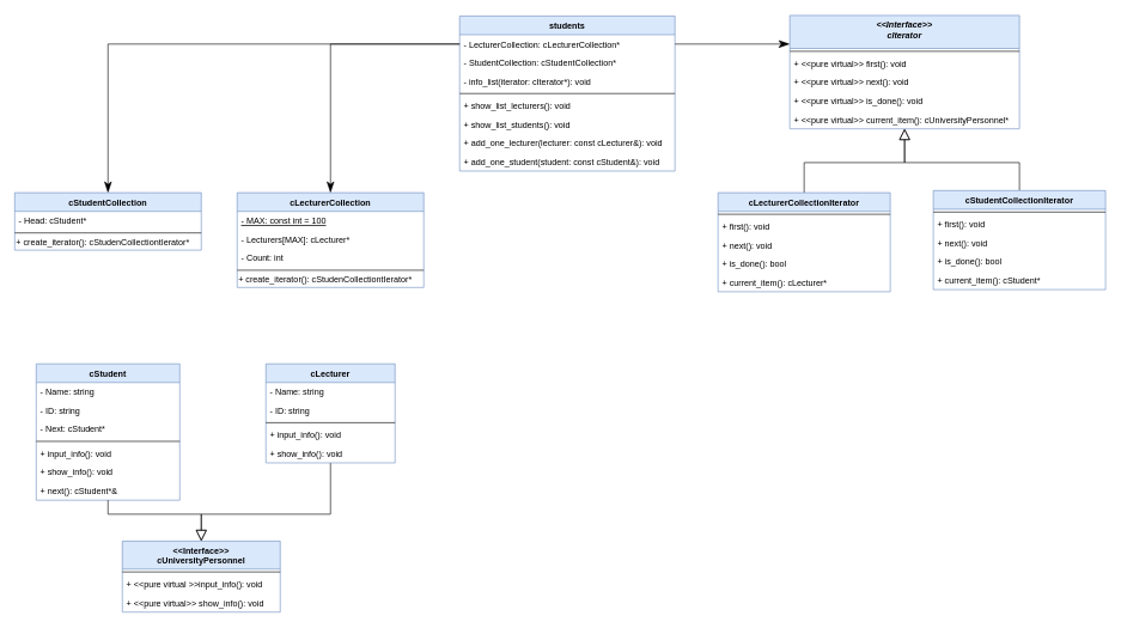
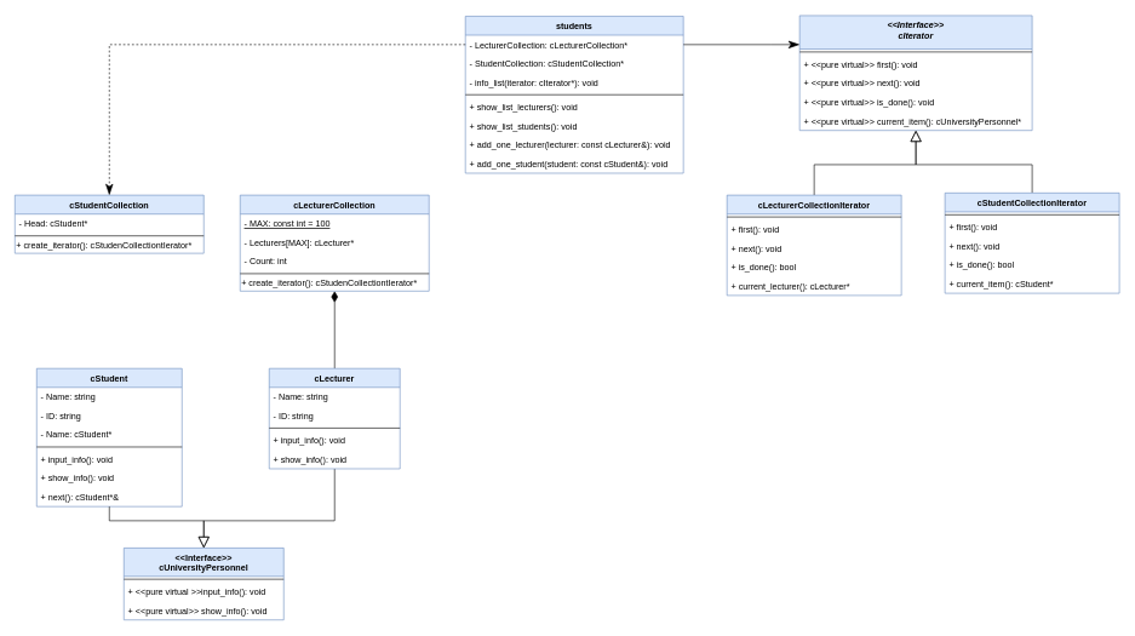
  <mxCell id="0" />
  <mxCell id="1" parent="0" />
+ <mxCell id="2" style="edgeStyle=orthogonalEdgeStyle;rounded=0;orthogonalLoop=1;jettySize=auto;html=1;endArrow=diamondThin;endFill=1;endSize=13;" edge="1" parent="1" source="4" target="10"><mxGeometry relative="1" as="geometry" /></mxCell>
  <mxCell id="3" style="edgeStyle=orthogonalEdgeStyle;rounded=0;orthogonalLoop=1;jettySize=auto;html=1;endArrow=block;endFill=0;endSize=13;entryX=0.5;entryY=0;entryDx=0;entryDy=0;" edge="1" parent="1" source="4" target="37"><mxGeometry relative="1" as="geometry"><Array as="points"><mxPoint x="460" y="716" /><mxPoint x="280" y="716" /></Array></mxGeometry></mxCell>
  <mxCell id="4" value="cLecturer" style="swimlane;fontStyle=1;align=center;verticalAlign=top;childLayout=stackLayout;horizontal=1;startSize=26;horizontalStack=0;resizeParent=1;resizeParentMax=0;resizeLast=0;collapsible=1;marginBottom=0;fillColor=#dae8fc;strokeColor=#6c8ebf;" parent="1" vertex="1"><mxGeometry x="370" y="506.5" width="180" height="138" as="geometry" /></mxCell>
  <mxCell id="5" value="- Name: string" style="text;strokeColor=none;fillColor=none;align=left;verticalAlign=top;spacingLeft=4;spacingRight=4;overflow=hidden;rotatable=0;points=[[0,0.5],[1,0.5]];portConstraint=eastwest;" parent="4" vertex="1"><mxGeometry y="26" width="180" height="26" as="geometry" /></mxCell>
  <mxCell id="6" value="- ID: string" style="text;strokeColor=none;fillColor=none;align=left;verticalAlign=top;spacingLeft=4;spacingRight=4;overflow=hidden;rotatable=0;points=[[0,0.5],[1,0.5]];portConstraint=eastwest;" parent="4" vertex="1"><mxGeometry y="52" width="180" height="26" as="geometry" /></mxCell>
  <mxCell id="7" value="" style="line;strokeWidth=1;fillColor=none;align=left;verticalAlign=middle;spacingTop=-1;spacingLeft=3;spacingRight=3;rotatable=0;labelPosition=right;points=[];portConstraint=eastwest;" parent="4" vertex="1"><mxGeometry y="78" width="180" height="8" as="geometry" /></mxCell>
  <mxCell id="8" value="+ input_info(): void" style="text;strokeColor=none;fillColor=none;align=left;verticalAlign=top;spacingLeft=4;spacingRight=4;overflow=hidden;rotatable=0;points=[[0,0.5],[1,0.5]];portConstraint=eastwest;" parent="4" vertex="1"><mxGeometry y="86" width="180" height="26" as="geometry" /></mxCell>
  <mxCell id="9" value="+ show_info(): void" style="text;strokeColor=none;fillColor=none;align=left;verticalAlign=top;spacingLeft=4;spacingRight=4;overflow=hidden;rotatable=0;points=[[0,0.5],[1,0.5]];portConstraint=eastwest;" parent="4" vertex="1"><mxGeometry y="112" width="180" height="26" as="geometry" /></mxCell>
  <mxCell id="10" value="cLecturerCollection" style="swimlane;fontStyle=1;align=center;verticalAlign=top;childLayout=stackLayout;horizontal=1;startSize=26;horizontalStack=0;resizeParent=1;resizeParentMax=0;resizeLast=0;collapsible=1;marginBottom=0;fillColor=#dae8fc;strokeColor=#6c8ebf;" parent="1" vertex="1"><mxGeometry x="330" y="268" width="260" height="132" as="geometry" /></mxCell>
  <mxCell id="11" value="- MAX: const int = 100" style="text;strokeColor=none;fillColor=none;align=left;verticalAlign=top;spacingLeft=4;spacingRight=4;overflow=hidden;rotatable=0;points=[[0,0.5],[1,0.5]];portConstraint=eastwest;fontStyle=4" parent="10" vertex="1"><mxGeometry y="26" width="260" height="26" as="geometry" /></mxCell>
  <mxCell id="12" value="- Lecturers[MAX]: cLecturer*" style="text;strokeColor=none;fillColor=none;align=left;verticalAlign=top;spacingLeft=4;spacingRight=4;overflow=hidden;rotatable=0;points=[[0,0.5],[1,0.5]];portConstraint=eastwest;" parent="10" vertex="1"><mxGeometry y="52" width="260" height="26" as="geometry" /></mxCell>
  <mxCell id="13" value="- Count: int" style="text;strokeColor=none;fillColor=none;align=left;verticalAlign=top;spacingLeft=4;spacingRight=4;overflow=hidden;rotatable=0;points=[[0,0.5],[1,0.5]];portConstraint=eastwest;" parent="10" vertex="1"><mxGeometry y="78" width="260" height="26" as="geometry" /></mxCell>
  <mxCell id="14" value="" style="line;strokeWidth=1;fillColor=none;align=left;verticalAlign=middle;spacingTop=-1;spacingLeft=3;spacingRight=3;rotatable=0;labelPosition=right;points=[];portConstraint=eastwest;" parent="10" vertex="1"><mxGeometry y="104" width="260" height="8" as="geometry" /></mxCell>
  <mxCell id="15" value="+ create_iterator(): cStudenCollectiontIerator*" style="text;html=1;resizable=0;points=[];autosize=1;align=left;verticalAlign=top;spacingTop=-4;" parent="10" vertex="1"><mxGeometry y="112" width="260" height="20" as="geometry" /></mxCell>
  <mxCell id="16" value="cStudent" style="swimlane;fontStyle=1;align=center;verticalAlign=top;childLayout=stackLayout;horizontal=1;startSize=26;horizontalStack=0;resizeParent=1;resizeParentMax=0;resizeLast=0;collapsible=1;marginBottom=0;fillColor=#dae8fc;strokeColor=#6c8ebf;" parent="1" vertex="1"><mxGeometry x="50" y="506.5" width="200" height="190" as="geometry" /></mxCell>
  <mxCell id="17" value="- Name: string" style="text;strokeColor=none;fillColor=none;align=left;verticalAlign=top;spacingLeft=4;spacingRight=4;overflow=hidden;rotatable=0;points=[[0,0.5],[1,0.5]];portConstraint=eastwest;" parent="16" vertex="1"><mxGeometry y="26" width="200" height="26" as="geometry" /></mxCell>
  <mxCell id="18" value="- ID: string" style="text;strokeColor=none;fillColor=none;align=left;verticalAlign=top;spacingLeft=4;spacingRight=4;overflow=hidden;rotatable=0;points=[[0,0.5],[1,0.5]];portConstraint=eastwest;" parent="16" vertex="1"><mxGeometry y="52" width="200" height="26" as="geometry" /></mxCell>
- <mxCell id="19" value="- Next: cStudent*" style="text;strokeColor=none;fillColor=none;align=left;verticalAlign=top;spacingLeft=4;spacingRight=4;overflow=hidden;rotatable=0;points=[[0,0.5],[1,0.5]];portConstraint=eastwest;" parent="16" vertex="1"><mxGeometry y="78" width="200" height="26" as="geometry" /></mxCell>
+ <mxCell id="19" value="- Name: cStudent*" style="text;strokeColor=none;fillColor=none;align=left;verticalAlign=top;spacingLeft=4;spacingRight=4;overflow=hidden;rotatable=0;points=[[0,0.5],[1,0.5]];portConstraint=eastwest;" parent="16" vertex="1"><mxGeometry y="78" width="200" height="26" as="geometry" /></mxCell>
  <mxCell id="20" value="" style="line;strokeWidth=1;fillColor=none;align=left;verticalAlign=middle;spacingTop=-1;spacingLeft=3;spacingRight=3;rotatable=0;labelPosition=right;points=[];portConstraint=eastwest;" parent="16" vertex="1"><mxGeometry y="104" width="200" height="8" as="geometry" /></mxCell>
  <mxCell id="21" value="+ input_info(): void" style="text;strokeColor=none;fillColor=none;align=left;verticalAlign=top;spacingLeft=4;spacingRight=4;overflow=hidden;rotatable=0;points=[[0,0.5],[1,0.5]];portConstraint=eastwest;" parent="16" vertex="1"><mxGeometry y="112" width="200" height="26" as="geometry" /></mxCell>
  <mxCell id="22" value="+ show_info(): void" style="text;strokeColor=none;fillColor=none;align=left;verticalAlign=top;spacingLeft=4;spacingRight=4;overflow=hidden;rotatable=0;points=[[0,0.5],[1,0.5]];portConstraint=eastwest;" parent="16" vertex="1"><mxGeometry y="138" width="200" height="26" as="geometry" /></mxCell>
  <mxCell id="23" value="+ next(): cStudent*&amp;" style="text;strokeColor=none;fillColor=none;align=left;verticalAlign=top;spacingLeft=4;spacingRight=4;overflow=hidden;rotatable=0;points=[[0,0.5],[1,0.5]];portConstraint=eastwest;" parent="16" vertex="1"><mxGeometry y="164" width="200" height="26" as="geometry" /></mxCell>
  <mxCell id="24" value="cStudentCollection" style="swimlane;fontStyle=1;align=center;verticalAlign=top;childLayout=stackLayout;horizontal=1;startSize=26;horizontalStack=0;resizeParent=1;resizeParentMax=0;resizeLast=0;collapsible=1;marginBottom=0;fillColor=#dae8fc;strokeColor=#6c8ebf;" parent="1" vertex="1"><mxGeometry x="20" y="268" width="260" height="80" as="geometry" /></mxCell>
  <mxCell id="25" value="- Head: cStudent*" style="text;strokeColor=none;fillColor=none;align=left;verticalAlign=top;spacingLeft=4;spacingRight=4;overflow=hidden;rotatable=0;points=[[0,0.5],[1,0.5]];portConstraint=eastwest;" parent="24" vertex="1"><mxGeometry y="26" width="260" height="26" as="geometry" /></mxCell>
  <mxCell id="26" value="" style="line;strokeWidth=1;fillColor=none;align=left;verticalAlign=middle;spacingTop=-1;spacingLeft=3;spacingRight=3;rotatable=0;labelPosition=right;points=[];portConstraint=eastwest;" parent="24" vertex="1"><mxGeometry y="52" width="260" height="8" as="geometry" /></mxCell>
  <mxCell id="27" value="+ create_iterator(): cStudenCollectiontIerator*" style="text;html=1;resizable=0;points=[];autosize=1;align=left;verticalAlign=top;spacingTop=-4;" parent="24" vertex="1"><mxGeometry y="60" width="260" height="20" as="geometry" /></mxCell>
  <mxCell id="28" value="students" style="swimlane;fontStyle=1;align=center;verticalAlign=top;childLayout=stackLayout;horizontal=1;startSize=26;horizontalStack=0;resizeParent=1;resizeParentMax=0;resizeLast=0;collapsible=1;marginBottom=0;fillColor=#dae8fc;strokeColor=#6c8ebf;" parent="1" vertex="1"><mxGeometry x="640" y="21.786" width="300" height="216" as="geometry" /></mxCell>
  <mxCell id="29" value="- LecturerCollection: cLecturerCollection*" style="text;strokeColor=none;fillColor=none;align=left;verticalAlign=top;spacingLeft=4;spacingRight=4;overflow=hidden;rotatable=0;points=[[0,0.5],[1,0.5]];portConstraint=eastwest;" parent="28" vertex="1"><mxGeometry y="26" width="300" height="26" as="geometry" /></mxCell>
  <mxCell id="30" value="- StudentCollection: cStudentCollection*" style="text;strokeColor=none;fillColor=none;align=left;verticalAlign=top;spacingLeft=4;spacingRight=4;overflow=hidden;rotatable=0;points=[[0,0.5],[1,0.5]];portConstraint=eastwest;" parent="28" vertex="1"><mxGeometry y="52" width="300" height="26" as="geometry" /></mxCell>
  <mxCell id="31" value="- info_list(iterator: cIterator*): void" style="text;strokeColor=none;fillColor=none;align=left;verticalAlign=top;spacingLeft=4;spacingRight=4;overflow=hidden;rotatable=0;points=[[0,0.5],[1,0.5]];portConstraint=eastwest;" vertex="1" parent="28"><mxGeometry y="78" width="300" height="26" as="geometry" /></mxCell>
  <mxCell id="32" value="" style="line;strokeWidth=1;fillColor=none;align=left;verticalAlign=middle;spacingTop=-1;spacingLeft=3;spacingRight=3;rotatable=0;labelPosition=right;points=[];portConstraint=eastwest;" parent="28" vertex="1"><mxGeometry y="104" width="300" height="8" as="geometry" /></mxCell>
  <mxCell id="33" value="+ show_list_lecturers(): void" style="text;strokeColor=none;fillColor=none;align=left;verticalAlign=top;spacingLeft=4;spacingRight=4;overflow=hidden;rotatable=0;points=[[0,0.5],[1,0.5]];portConstraint=eastwest;" parent="28" vertex="1"><mxGeometry y="112" width="300" height="26" as="geometry" /></mxCell>
  <mxCell id="34" value="+ show_list_students(): void" style="text;strokeColor=none;fillColor=none;align=left;verticalAlign=top;spacingLeft=4;spacingRight=4;overflow=hidden;rotatable=0;points=[[0,0.5],[1,0.5]];portConstraint=eastwest;" parent="28" vertex="1"><mxGeometry y="138" width="300" height="26" as="geometry" /></mxCell>
  <mxCell id="35" value="+ add_one_lecturer(lecturer: const cLecturer&amp;): void" style="text;strokeColor=none;fillColor=none;align=left;verticalAlign=top;spacingLeft=4;spacingRight=4;overflow=hidden;rotatable=0;points=[[0,0.5],[1,0.5]];portConstraint=eastwest;" parent="28" vertex="1"><mxGeometry y="164" width="300" height="26" as="geometry" /></mxCell>
  <mxCell id="36" value="+ add_one_student(student: const cStudent&amp;): void" style="text;strokeColor=none;fillColor=none;align=left;verticalAlign=top;spacingLeft=4;spacingRight=4;overflow=hidden;rotatable=0;points=[[0,0.5],[1,0.5]];portConstraint=eastwest;" parent="28" vertex="1"><mxGeometry y="190" width="300" height="26" as="geometry" /></mxCell>
  <mxCell id="37" value="&lt;&lt;Interface&gt;&gt;&#10;cUniversityPersonnel" style="swimlane;fontStyle=1;align=center;verticalAlign=top;childLayout=stackLayout;horizontal=1;startSize=39;horizontalStack=0;resizeParent=1;resizeParentMax=0;resizeLast=0;collapsible=1;marginBottom=0;fillColor=#dae8fc;strokeColor=#6c8ebf;" parent="1" vertex="1"><mxGeometry x="170" y="753.5" width="220" height="99" as="geometry" /></mxCell>
  <mxCell id="38" value="" style="line;strokeWidth=1;fillColor=none;align=left;verticalAlign=middle;spacingTop=-1;spacingLeft=3;spacingRight=3;rotatable=0;labelPosition=right;points=[];portConstraint=eastwest;" parent="37" vertex="1"><mxGeometry y="39" width="220" height="8" as="geometry" /></mxCell>
  <mxCell id="39" value="+ &lt;&lt;pure virtual &gt;&gt;input_info(): void" style="text;strokeColor=none;fillColor=none;align=left;verticalAlign=top;spacingLeft=4;spacingRight=4;overflow=hidden;rotatable=0;points=[[0,0.5],[1,0.5]];portConstraint=eastwest;" vertex="1" parent="37"><mxGeometry y="47" width="220" height="26" as="geometry" /></mxCell>
  <mxCell id="40" value="+ &lt;&lt;pure virtual&gt;&gt; show_info(): void" style="text;strokeColor=none;fillColor=none;align=left;verticalAlign=top;spacingLeft=4;spacingRight=4;overflow=hidden;rotatable=0;points=[[0,0.5],[1,0.5]];portConstraint=eastwest;" vertex="1" parent="37"><mxGeometry y="73" width="220" height="26" as="geometry" /></mxCell>
  <mxCell id="41" style="edgeStyle=orthogonalEdgeStyle;rounded=0;orthogonalLoop=1;jettySize=auto;html=1;endArrow=block;endFill=0;endSize=13;" edge="1" parent="1" source="42" target="56"><mxGeometry relative="1" as="geometry"><mxPoint x="1260.286" y="141.929" as="targetPoint" /><Array as="points"><mxPoint x="1120" y="226" /><mxPoint x="1260" y="226" /></Array></mxGeometry></mxCell>
  <mxCell id="42" value="cLecturerCollectionIterator" style="swimlane;fontStyle=1;align=center;verticalAlign=top;childLayout=stackLayout;horizontal=1;startSize=26;horizontalStack=0;resizeParent=1;resizeParentMax=0;resizeLast=0;collapsible=1;marginBottom=0;fillColor=#dae8fc;strokeColor=#6c8ebf;" vertex="1" parent="1"><mxGeometry x="1000" y="268" width="240" height="138" as="geometry" /></mxCell>
  <mxCell id="43" value="" style="line;strokeWidth=1;fillColor=none;align=left;verticalAlign=middle;spacingTop=-1;spacingLeft=3;spacingRight=3;rotatable=0;labelPosition=right;points=[];portConstraint=eastwest;" vertex="1" parent="42"><mxGeometry y="26" width="240" height="8" as="geometry" /></mxCell>
  <mxCell id="44" value="+ first(): void" style="text;strokeColor=none;fillColor=none;align=left;verticalAlign=top;spacingLeft=4;spacingRight=4;overflow=hidden;rotatable=0;points=[[0,0.5],[1,0.5]];portConstraint=eastwest;" vertex="1" parent="42"><mxGeometry y="34" width="240" height="26" as="geometry" /></mxCell>
  <mxCell id="45" value="+ next(): void" style="text;strokeColor=none;fillColor=none;align=left;verticalAlign=top;spacingLeft=4;spacingRight=4;overflow=hidden;rotatable=0;points=[[0,0.5],[1,0.5]];portConstraint=eastwest;" vertex="1" parent="42"><mxGeometry y="60" width="240" height="26" as="geometry" /></mxCell>
  <mxCell id="46" value="+ is_done(): bool" style="text;strokeColor=none;fillColor=none;align=left;verticalAlign=top;spacingLeft=4;spacingRight=4;overflow=hidden;rotatable=0;points=[[0,0.5],[1,0.5]];portConstraint=eastwest;" vertex="1" parent="42"><mxGeometry y="86" width="240" height="26" as="geometry" /></mxCell>
- <mxCell id="47" value="+ current_item(): cLecturer*" style="text;strokeColor=none;fillColor=none;align=left;verticalAlign=top;spacingLeft=4;spacingRight=4;overflow=hidden;rotatable=0;points=[[0,0.5],[1,0.5]];portConstraint=eastwest;" vertex="1" parent="42"><mxGeometry y="112" width="240" height="26" as="geometry" /></mxCell>
+ <mxCell id="47" value="+ current_lecturer(): cLecturer*" style="text;strokeColor=none;fillColor=none;align=left;verticalAlign=top;spacingLeft=4;spacingRight=4;overflow=hidden;rotatable=0;points=[[0,0.5],[1,0.5]];portConstraint=eastwest;" vertex="1" parent="42"><mxGeometry y="112" width="240" height="26" as="geometry" /></mxCell>
  <mxCell id="48" style="edgeStyle=orthogonalEdgeStyle;rounded=0;orthogonalLoop=1;jettySize=auto;html=1;endArrow=block;endFill=0;endSize=13;" edge="1" parent="1" source="49" target="56"><mxGeometry relative="1" as="geometry"><mxPoint x="1260.286" y="141.929" as="targetPoint" /><Array as="points"><mxPoint x="1420" y="226" /><mxPoint x="1260" y="226" /></Array></mxGeometry></mxCell>
  <mxCell id="49" value="cStudentCollectionIterator" style="swimlane;fontStyle=1;align=center;verticalAlign=top;childLayout=stackLayout;horizontal=1;startSize=26;horizontalStack=0;resizeParent=1;resizeParentMax=0;resizeLast=0;collapsible=1;marginBottom=0;fillColor=#dae8fc;strokeColor=#6c8ebf;" vertex="1" parent="1"><mxGeometry x="1300" y="265" width="240" height="138" as="geometry" /></mxCell>
  <mxCell id="50" value="" style="line;strokeWidth=1;fillColor=none;align=left;verticalAlign=middle;spacingTop=-1;spacingLeft=3;spacingRight=3;rotatable=0;labelPosition=right;points=[];portConstraint=eastwest;" vertex="1" parent="49"><mxGeometry y="26" width="240" height="8" as="geometry" /></mxCell>
  <mxCell id="51" value="+ first(): void" style="text;strokeColor=none;fillColor=none;align=left;verticalAlign=top;spacingLeft=4;spacingRight=4;overflow=hidden;rotatable=0;points=[[0,0.5],[1,0.5]];portConstraint=eastwest;" vertex="1" parent="49"><mxGeometry y="34" width="240" height="26" as="geometry" /></mxCell>
  <mxCell id="52" value="+ next(): void" style="text;strokeColor=none;fillColor=none;align=left;verticalAlign=top;spacingLeft=4;spacingRight=4;overflow=hidden;rotatable=0;points=[[0,0.5],[1,0.5]];portConstraint=eastwest;" vertex="1" parent="49"><mxGeometry y="60" width="240" height="26" as="geometry" /></mxCell>
  <mxCell id="53" value="+ is_done(): bool" style="text;strokeColor=none;fillColor=none;align=left;verticalAlign=top;spacingLeft=4;spacingRight=4;overflow=hidden;rotatable=0;points=[[0,0.5],[1,0.5]];portConstraint=eastwest;" vertex="1" parent="49"><mxGeometry y="86" width="240" height="26" as="geometry" /></mxCell>
  <mxCell id="54" value="+ current_item(): cStudent*" style="text;strokeColor=none;fillColor=none;align=left;verticalAlign=top;spacingLeft=4;spacingRight=4;overflow=hidden;rotatable=0;points=[[0,0.5],[1,0.5]];portConstraint=eastwest;" vertex="1" parent="49"><mxGeometry y="112" width="240" height="26" as="geometry" /></mxCell>
  <mxCell id="55" style="edgeStyle=orthogonalEdgeStyle;rounded=0;orthogonalLoop=1;jettySize=auto;html=1;endArrow=block;endFill=0;endSize=13;entryX=0.5;entryY=0;entryDx=0;entryDy=0;" edge="1" parent="1" source="16" target="37"><mxGeometry relative="1" as="geometry"><mxPoint x="150" y="716" as="sourcePoint" /><Array as="points"><mxPoint x="150" y="716" /><mxPoint x="280" y="716" /></Array></mxGeometry></mxCell>
  <mxCell id="56" value="&lt;&lt;Interface&gt;&gt;&#10;cIterator" style="swimlane;fontStyle=3;align=center;verticalAlign=top;childLayout=stackLayout;horizontal=1;startSize=46;horizontalStack=0;resizeParent=1;resizeParentMax=0;resizeLast=0;collapsible=1;marginBottom=0;fillColor=#dae8fc;strokeColor=#6c8ebf;" vertex="1" parent="1"><mxGeometry x="1100" y="20.929" width="320" height="158" as="geometry" /></mxCell>
  <mxCell id="57" value="" style="line;strokeWidth=1;fillColor=none;align=left;verticalAlign=middle;spacingTop=-1;spacingLeft=3;spacingRight=3;rotatable=0;labelPosition=right;points=[];portConstraint=eastwest;" vertex="1" parent="56"><mxGeometry y="46" width="320" height="8" as="geometry" /></mxCell>
  <mxCell id="58" value="+ &lt;&lt;pure virtual&gt;&gt; first(): void" style="text;strokeColor=none;fillColor=none;align=left;verticalAlign=top;spacingLeft=4;spacingRight=4;overflow=hidden;rotatable=0;points=[[0,0.5],[1,0.5]];portConstraint=eastwest;" vertex="1" parent="56"><mxGeometry y="54" width="320" height="26" as="geometry" /></mxCell>
  <mxCell id="59" value="+ &lt;&lt;pure virtual&gt;&gt; next(): void" style="text;strokeColor=none;fillColor=none;align=left;verticalAlign=top;spacingLeft=4;spacingRight=4;overflow=hidden;rotatable=0;points=[[0,0.5],[1,0.5]];portConstraint=eastwest;" vertex="1" parent="56"><mxGeometry y="80" width="320" height="26" as="geometry" /></mxCell>
  <mxCell id="60" value="+ &lt;&lt;pure virtual&gt;&gt; is_done(): void" style="text;strokeColor=none;fillColor=none;align=left;verticalAlign=top;spacingLeft=4;spacingRight=4;overflow=hidden;rotatable=0;points=[[0,0.5],[1,0.5]];portConstraint=eastwest;" vertex="1" parent="56"><mxGeometry y="106" width="320" height="26" as="geometry" /></mxCell>
  <mxCell id="61" value="+ &lt;&lt;pure virtual&gt;&gt; current_item(): cUniversityPersonnel*" style="text;strokeColor=none;fillColor=none;align=left;verticalAlign=top;spacingLeft=4;spacingRight=4;overflow=hidden;rotatable=0;points=[[0,0.5],[1,0.5]];portConstraint=eastwest;" vertex="1" parent="56"><mxGeometry y="132" width="320" height="26" as="geometry" /></mxCell>
  <mxCell id="62" style="edgeStyle=orthogonalEdgeStyle;rounded=0;orthogonalLoop=1;jettySize=auto;html=1;endArrow=classicThin;endFill=1;endSize=13;" edge="1" parent="1" source="29" target="56"><mxGeometry relative="1" as="geometry"><Array as="points"><mxPoint x="1060" y="61" /><mxPoint x="1060" y="61" /></Array></mxGeometry></mxCell>
- <mxCell id="63" style="edgeStyle=orthogonalEdgeStyle;rounded=0;orthogonalLoop=1;jettySize=auto;html=1;endArrow=classicThin;endFill=1;endSize=13;" edge="1" parent="1" source="29" target="24"><mxGeometry relative="1" as="geometry" /></mxCell>
- <mxCell id="64" style="edgeStyle=orthogonalEdgeStyle;rounded=0;orthogonalLoop=1;jettySize=auto;html=1;endArrow=classicThin;endFill=1;endSize=13;" edge="1" parent="1" source="29" target="10"><mxGeometry relative="1" as="geometry" /></mxCell>
+ <mxCell id="63" style="edgeStyle=orthogonalEdgeStyle;rounded=0;orthogonalLoop=1;jettySize=auto;html=1;endArrow=classicThin;endFill=1;endSize=13;dashed=1;" edge="1" parent="1" source="29" target="24"><mxGeometry relative="1" as="geometry" /></mxCell>
